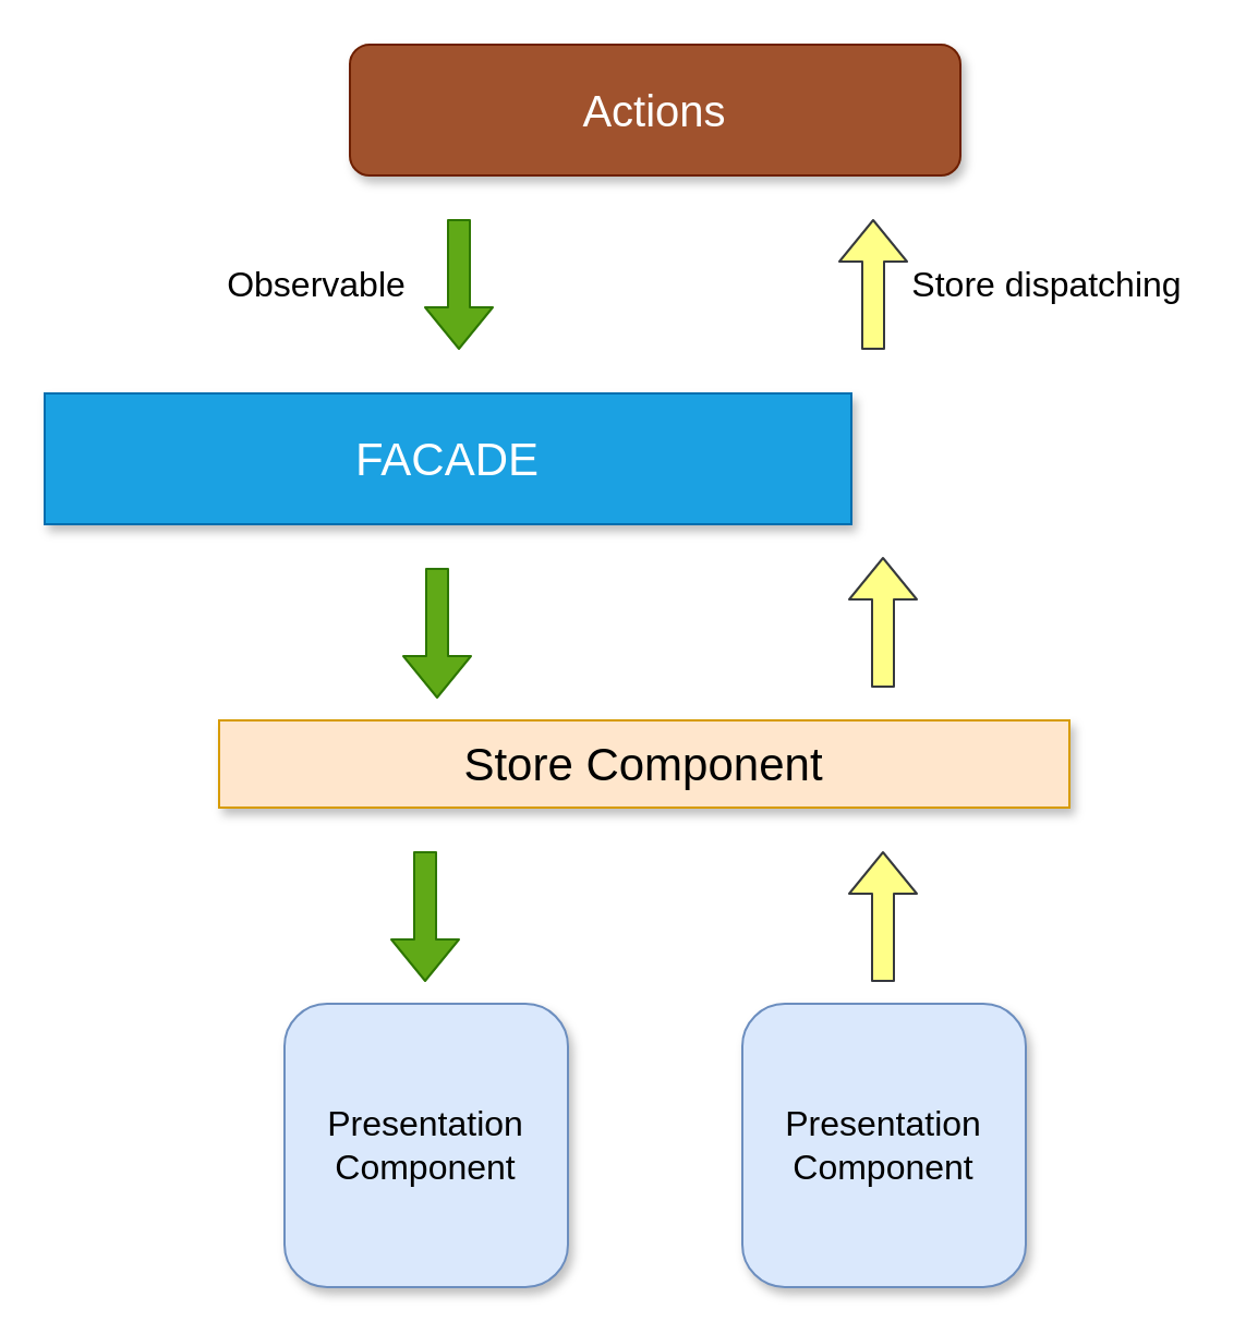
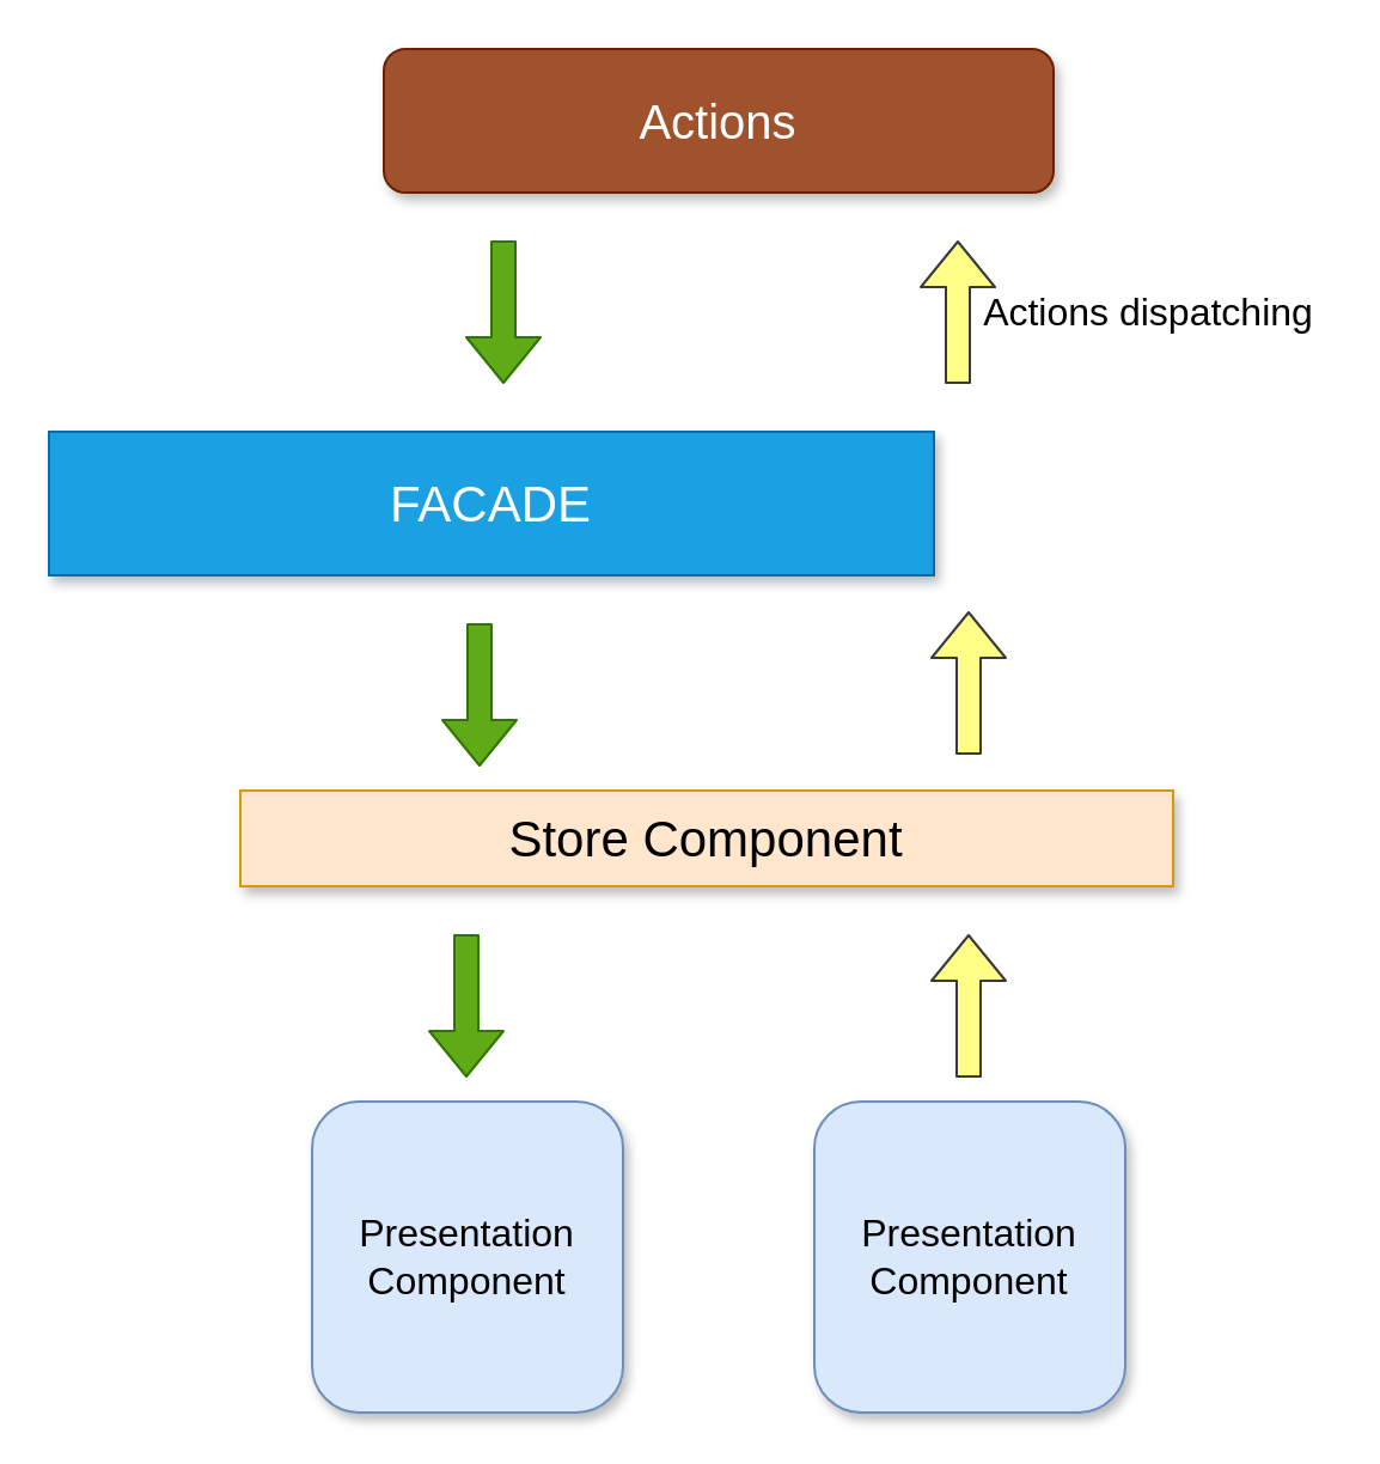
  <mxCell id="0" />
  <mxCell id="1" parent="0" />
  <mxCell id="2" value="Presentation Component&lt;br style=&quot;font-size: 16px&quot;&gt;" style="whiteSpace=wrap;html=1;aspect=fixed;fillColor=#dae8fc;strokeColor=#6c8ebf;shadow=1;rounded=1;comic=0;glass=0;fontSize=16;" parent="1" vertex="1"><mxGeometry x="130" y="460" width="130" height="130" as="geometry" /></mxCell>
  <mxCell id="3" value="Presentation Component&lt;br style=&quot;font-size: 16px&quot;&gt;" style="whiteSpace=wrap;html=1;aspect=fixed;fillColor=#dae8fc;strokeColor=#6c8ebf;shadow=1;rounded=1;comic=0;glass=0;fontSize=16;" parent="1" vertex="1"><mxGeometry x="340" y="460" width="130" height="130" as="geometry" /></mxCell>
  <mxCell id="4" value="FACADE&lt;br&gt;" style="rounded=0;whiteSpace=wrap;html=1;shadow=1;glass=0;comic=0;fontSize=21;fontColor=#ffffff;fillColor=#1ba1e2;strokeColor=#006EAF;" vertex="1" parent="1"><mxGeometry x="20" y="180" width="370" height="60" as="geometry" /></mxCell>
  <mxCell id="5" value="Store Component&lt;br&gt;" style="rounded=0;whiteSpace=wrap;html=1;shadow=1;glass=0;comic=0;fontSize=21;fillColor=#ffe6cc;strokeColor=#d79b00;" vertex="1" parent="1"><mxGeometry x="100" y="330" width="390" height="40" as="geometry" /></mxCell>
  <mxCell id="6" value="" style="shape=flexArrow;endArrow=classic;html=1;fillColor=#ffff88;strokeColor=#36393d;" edge="1" parent="1"><mxGeometry width="50" height="50" relative="1" as="geometry"><mxPoint x="404.5" y="450" as="sourcePoint" /><mxPoint x="404.5" y="390" as="targetPoint" /></mxGeometry></mxCell>
  <mxCell id="7" value="" style="shape=flexArrow;endArrow=classic;html=1;fillColor=#60a917;strokeColor=#2D7600;" edge="1" parent="1"><mxGeometry width="50" height="50" relative="1" as="geometry"><mxPoint x="194.5" y="390" as="sourcePoint" /><mxPoint x="194.5" y="450" as="targetPoint" /></mxGeometry></mxCell>
  <mxCell id="8" value="" style="shape=flexArrow;endArrow=classic;html=1;fillColor=#ffff88;strokeColor=#36393d;" edge="1" parent="1"><mxGeometry width="50" height="50" relative="1" as="geometry"><mxPoint x="404.5" y="315" as="sourcePoint" /><mxPoint x="404.5" y="255" as="targetPoint" /></mxGeometry></mxCell>
  <mxCell id="9" value="" style="shape=flexArrow;endArrow=classic;html=1;fillColor=#60a917;strokeColor=#2D7600;" edge="1" parent="1"><mxGeometry width="50" height="50" relative="1" as="geometry"><mxPoint x="200" y="260" as="sourcePoint" /><mxPoint x="200" y="320" as="targetPoint" /></mxGeometry></mxCell>
  <mxCell id="10" value="" style="shape=flexArrow;endArrow=classic;html=1;fillColor=#60a917;strokeColor=#2D7600;" edge="1" parent="1"><mxGeometry width="50" height="50" relative="1" as="geometry"><mxPoint x="210" y="100" as="sourcePoint" /><mxPoint x="210" y="160" as="targetPoint" /></mxGeometry></mxCell>
  <mxCell id="11" value="Actions" style="rounded=1;whiteSpace=wrap;html=1;shadow=1;fillColor=#a0522d;strokeColor=#6D1F00;fontColor=#ffffff;fontSize=20;" vertex="1" parent="1"><mxGeometry x="160" y="20" width="280" height="60" as="geometry" /></mxCell>
  <mxCell id="12" value="" style="shape=flexArrow;endArrow=classic;html=1;fillColor=#ffff88;strokeColor=#36393d;" edge="1" parent="1"><mxGeometry width="50" height="50" relative="1" as="geometry"><mxPoint x="400" y="160" as="sourcePoint" /><mxPoint x="400" y="100" as="targetPoint" /></mxGeometry></mxCell>
- <mxCell id="13" value="Store dispatching" style="text;html=1;strokeColor=none;fillColor=none;align=center;verticalAlign=middle;whiteSpace=wrap;rounded=0;shadow=1;fontSize=16;" vertex="1" parent="1"><mxGeometry x="405" y="120" width="150" height="20" as="geometry" /></mxCell>
- <mxCell id="14" value="Observable" style="text;html=1;strokeColor=none;fillColor=none;align=center;verticalAlign=middle;whiteSpace=wrap;rounded=0;shadow=1;fontSize=16;" vertex="1" parent="1"><mxGeometry x="70" y="120" width="150" height="20" as="geometry" /></mxCell>
+ <mxCell id="13" value="Actions dispatching" style="text;html=1;strokeColor=none;fillColor=none;align=center;verticalAlign=middle;whiteSpace=wrap;rounded=0;shadow=1;fontSize=16;" vertex="1" parent="1"><mxGeometry x="405" y="120" width="150" height="20" as="geometry" /></mxCell>
